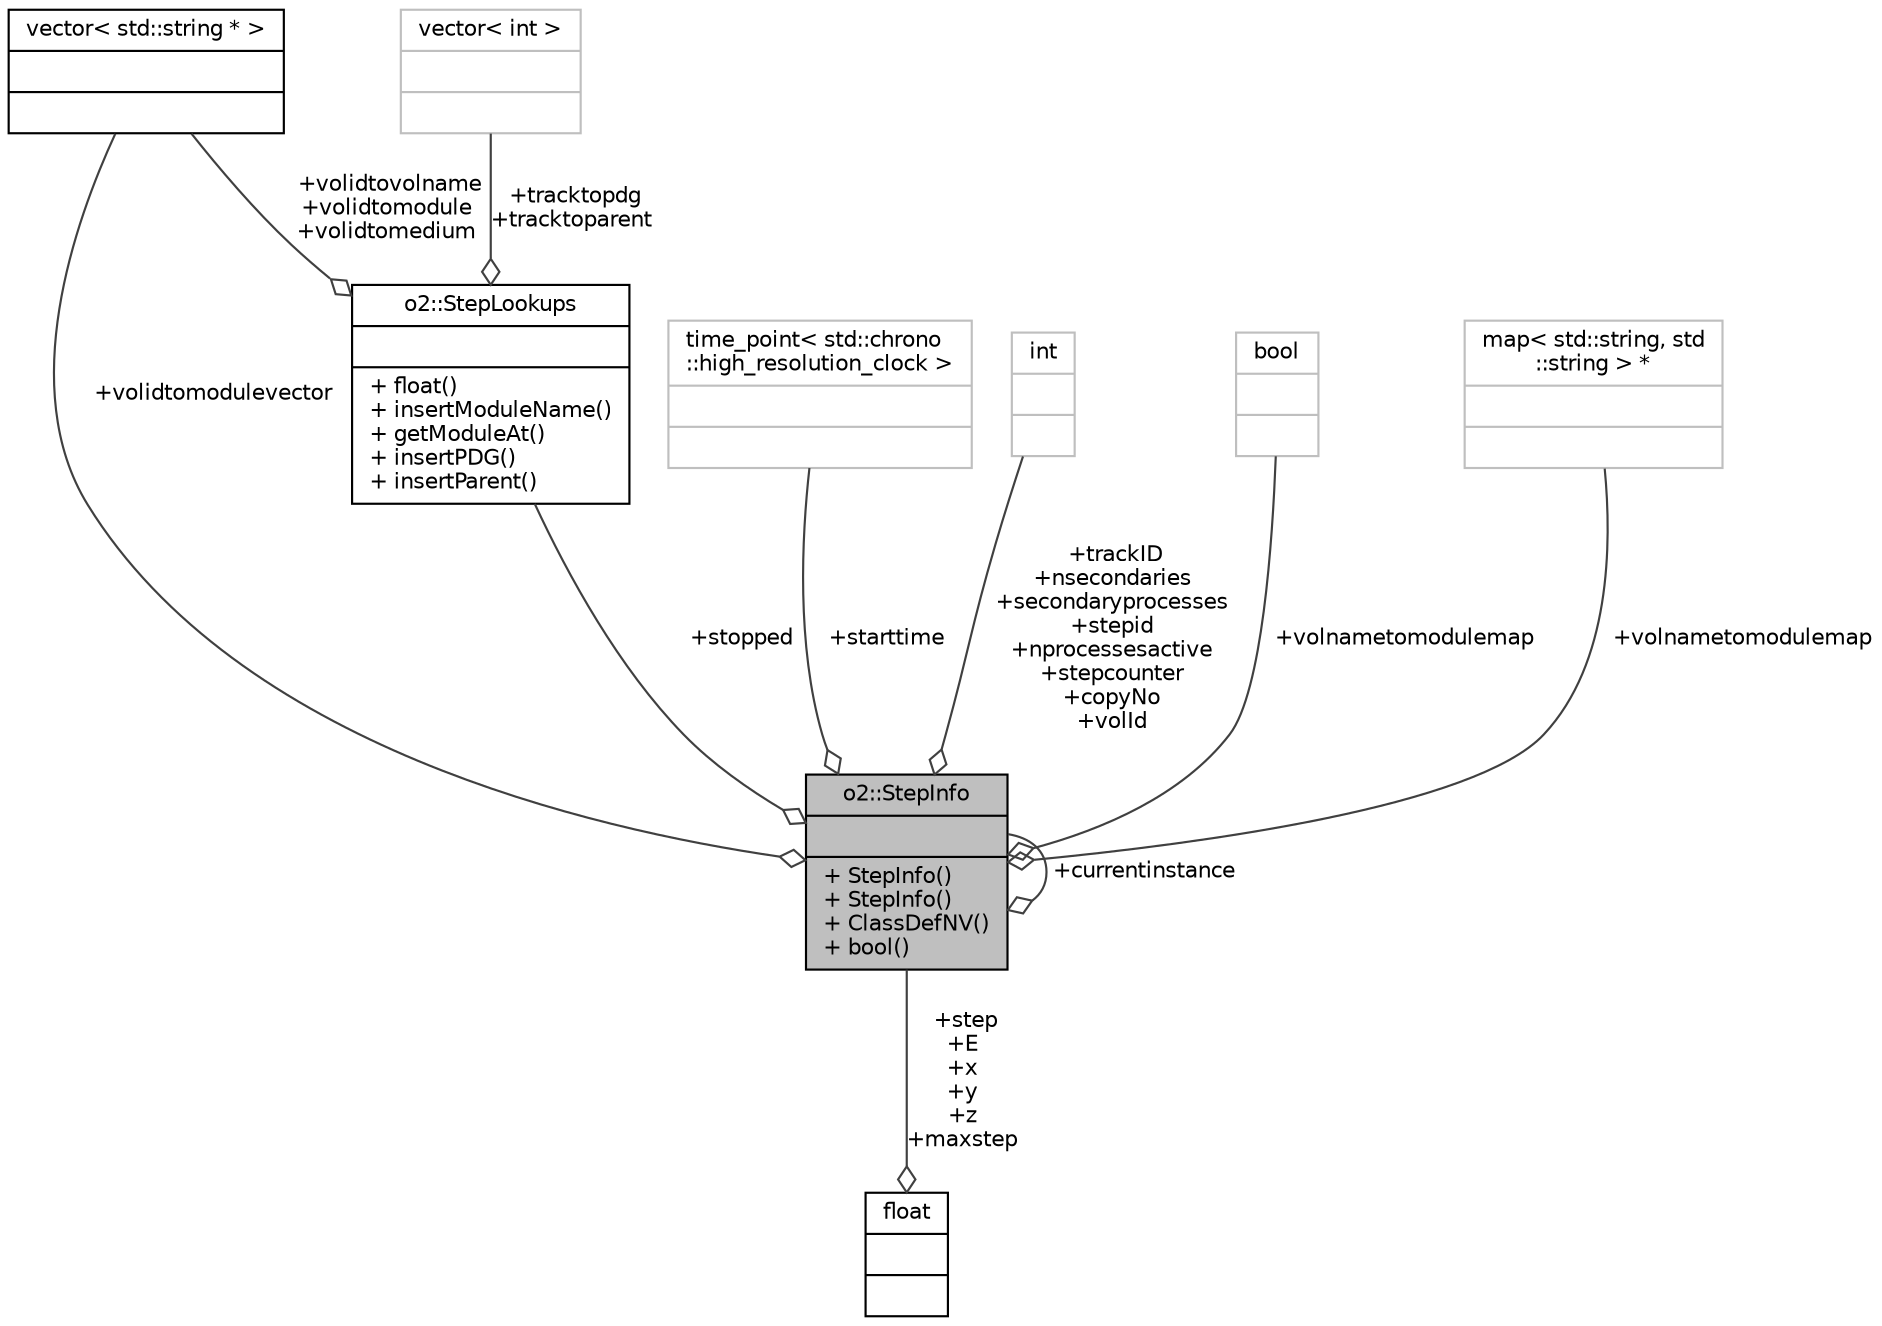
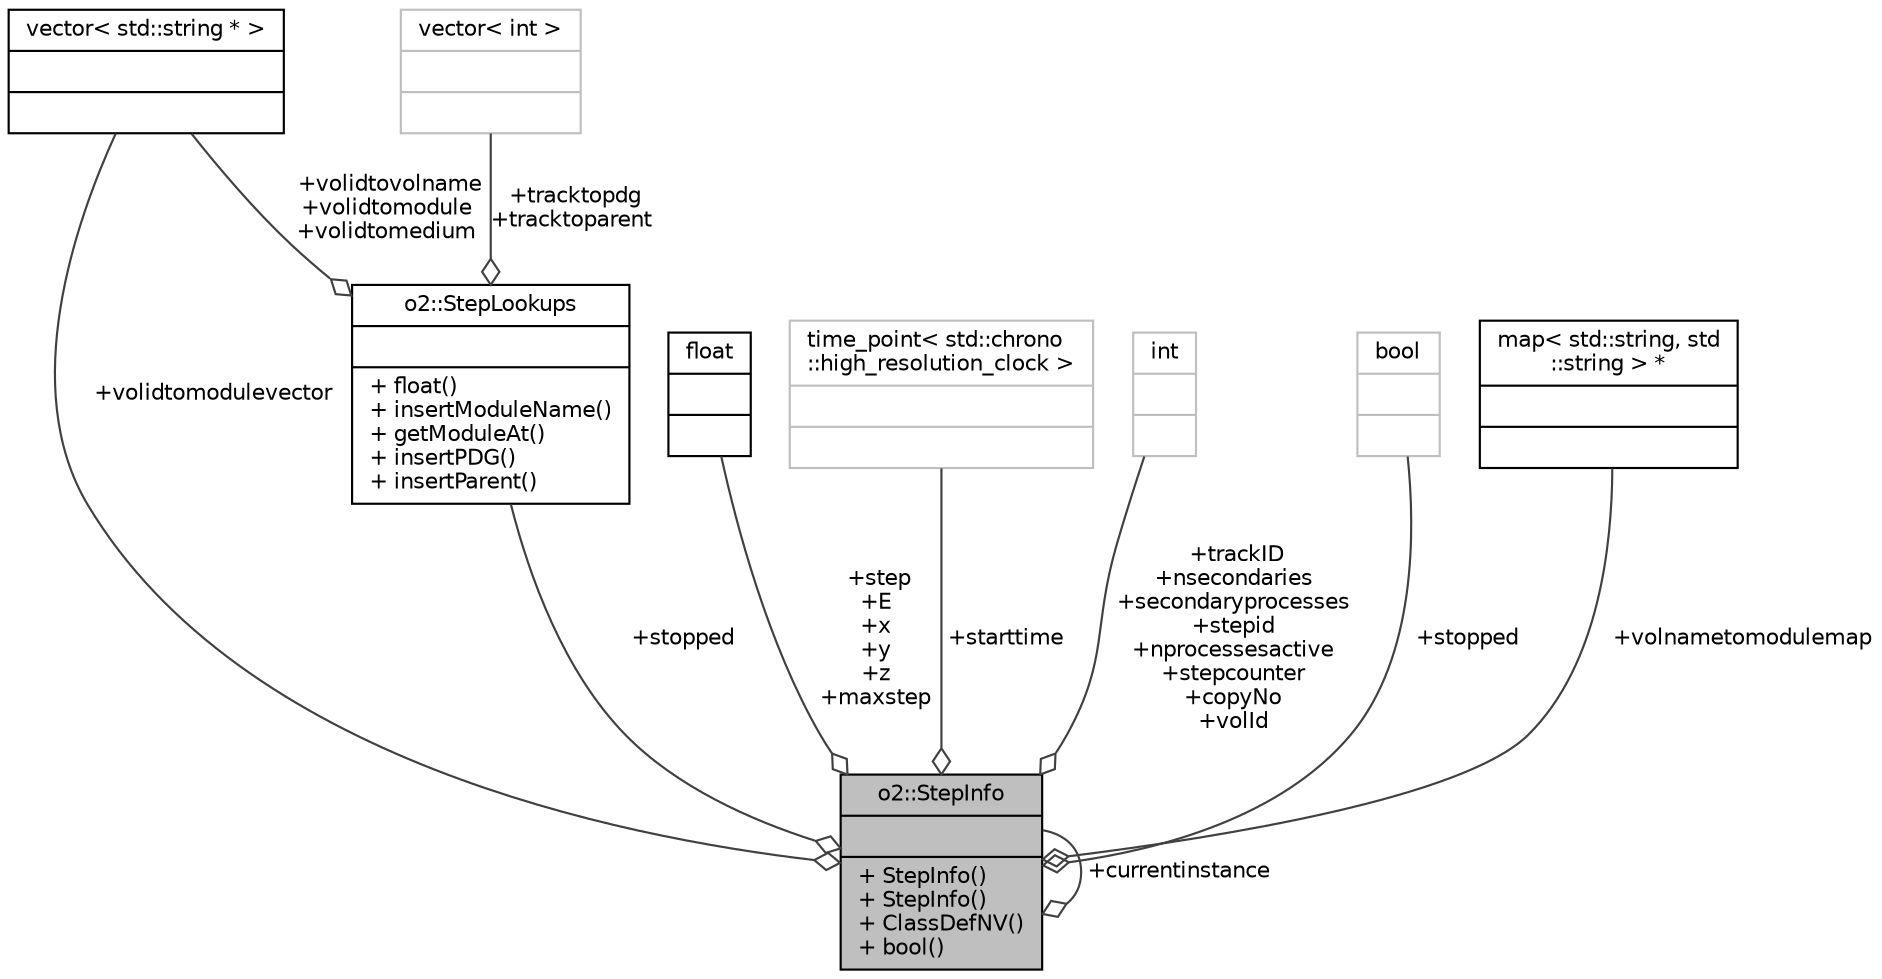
  digraph {
    node [color=grey75 fontname=Helvetica fontsize=10 shape=record]
    edge [arrowhead=odiamond color=grey25 fontname=Helvetica fontsize=10 labelfontname=Helvetica labelfontsize=10 style=solid]
    n1 [color=black fillcolor=grey75 fontcolor=black height=0.2 label="{o2::StepInfo\n||+ StepInfo()\l+ StepInfo()\l+ ClassDefNV()\l+ bool()\l}" style=filled width=0.4]
    n2 [color=black height=0.2 label="{vector\< std::string * \>\n||}" width=0.4]
    n3 [color=black height=0.2 label="{o2::StepLookups\n||+ float()\l+ insertModuleName()\l+ getModuleAt()\l+ insertPDG()\l+ insertParent()\l}" width=0.4]
    n4 [color=black height=0.2 label="{float\n||}" width=0.4]
    n5 [height=0.2 label="{vector\< int \>\n||}" width=0.4]
    n6 [height=0.2 label="{time_point\< std::chrono\l::high_resolution_clock \>\n||}" width=0.4]
    n7 [height=0.2 label="{int\n||}" width=0.4]
    n8 [height=0.2 label="{bool\n||}" width=0.4]
-   n9 [height=0.2 label="{map\< std::string, std\l::string \> *\n||}" width=0.4]
+   n9 [color=black height=0.2 label="{map\< std::string, std\l::string \> *\n||}" width=0.4]
    n1 -> n1 [label=" +currentinstance"]
    n2 -> n1 [label=" +volidtomodulevector"]
    n2 -> n3 [label=" +volidtovolname\n+volidtomodule\n+volidtomedium"]
    n3 -> n1 [label=" +stopped"]
-   n1 -> n4 [label=" +step\n+E\n+x\n+y\n+z\n+maxstep"]
+   n4 -> n1 [label=" +step\n+E\n+x\n+y\n+z\n+maxstep"]
    n5 -> n3 [label=" +tracktopdg\n+tracktoparent"]
    n6 -> n1 [label=" +starttime"]
    n7 -> n1 [label=" +trackID\n+nsecondaries\n+secondaryprocesses\n+stepid\n+nprocessesactive\n+stepcounter\n+copyNo\n+volId"]
-   n8 -> n1 [label=" +volnametomodulemap"]
+   n8 -> n1 [label=" +stopped"]
    n9 -> n1 [label=" +volnametomodulemap"]
  }
